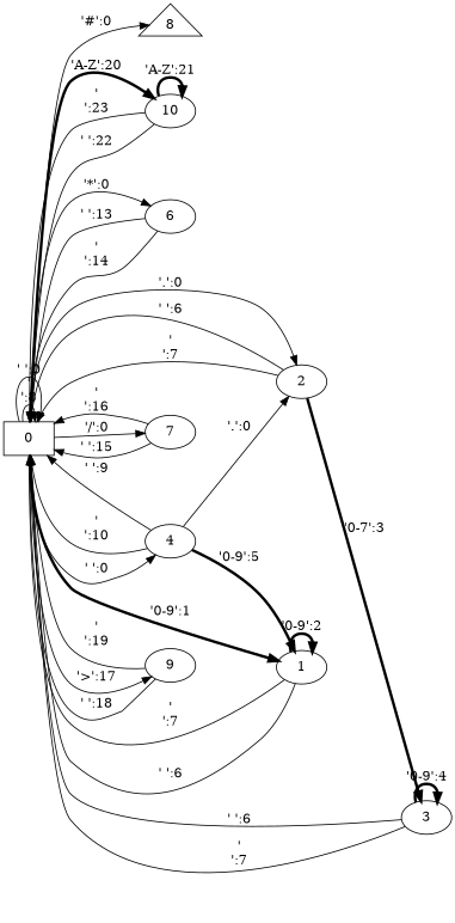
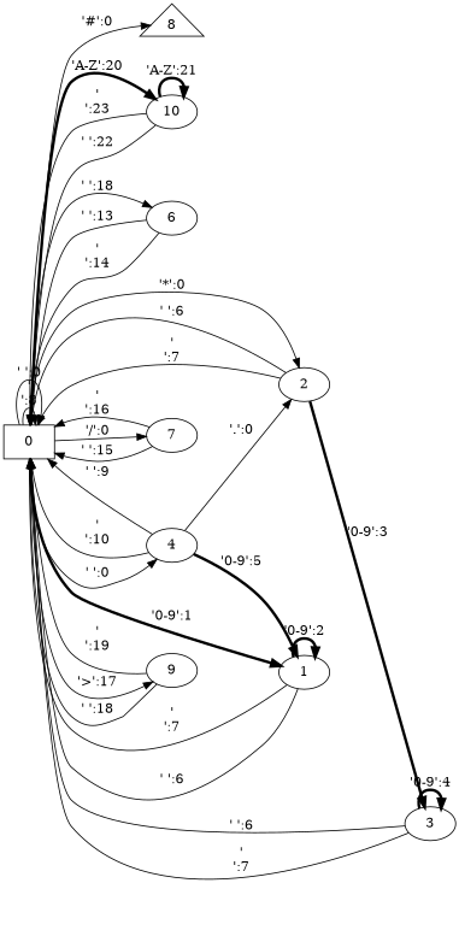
  digraph {
    rankdir=LR
    shape=circle
    0 [shape=box]
    8 [shape=triangle]
    10
    6
    4
    2
    7
    1
    9
    3
    0 -> 0 [label="'\n':8"]
    0 -> 0 [label="' ':0"]
    0 -> 8 [label="'#':0"]
    0 -> 10 [label="'A-Z':20" penwidth=3]
-   0 -> 6 [label="'*':0"]
+   0 -> 6 [label="' ':18"]
    0 -> 4 [label="' ':0"]
-   0 -> 2 [label="'.':0"]
+   0 -> 2 [label="'*':0"]
    0 -> 7 [label="'/':0"]
    0 -> 1 [label="'0-9':1" penwidth=3]
    0 -> 9 [label="'>':17"]
    10 -> 0 [label="'\n':23"]
    10 -> 0 [label="' ':22"]
    10 -> 10 [label="'A-Z':21" penwidth=3]
    6 -> 0 [label="' ':13"]
    6 -> 0 [label="'\n':14"]
    4 -> 0 [label="' ':9"]
    4 -> 0 [label="'\n':10"]
    4 -> 2 [label="'.':0"]
    4 -> 1 [label="'0-9':5" penwidth=3]
    2 -> 0 [label="' ':6"]
    2 -> 0 [label="'\n':7"]
-   2 -> 3 [label="'0-7':3" penwidth=3]
+   2 -> 3 [label="'0-9':3" penwidth=3]
    7 -> 0 [label="' ':15"]
    7 -> 0 [label="'\n':16"]
    1 -> 0 [label="' ':6"]
    1 -> 0 [label="'\n':7"]
    1 -> 1 [label="'0-9':2" penwidth=3]
    9 -> 0 [label="' ':18"]
    9 -> 0 [label="'\n':19"]
    3 -> 0 [label="' ':6"]
    3 -> 0 [label="'\n':7"]
    3 -> 3 [label="'0-9':4" penwidth=3]
  }
